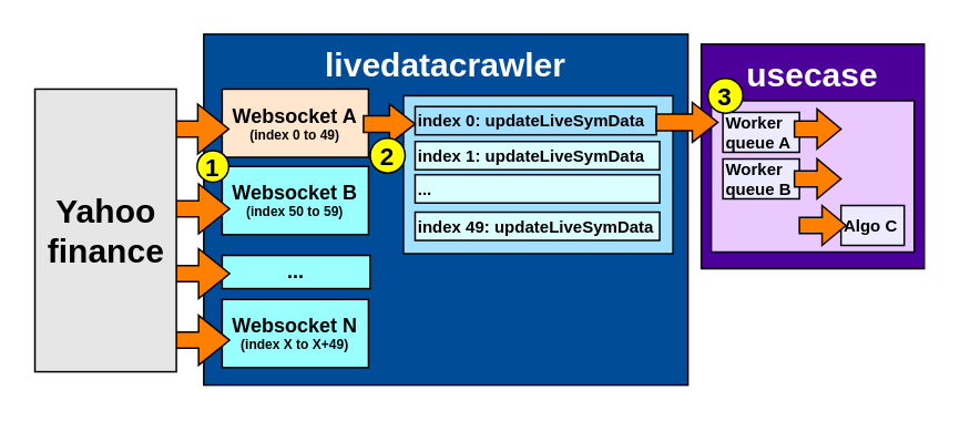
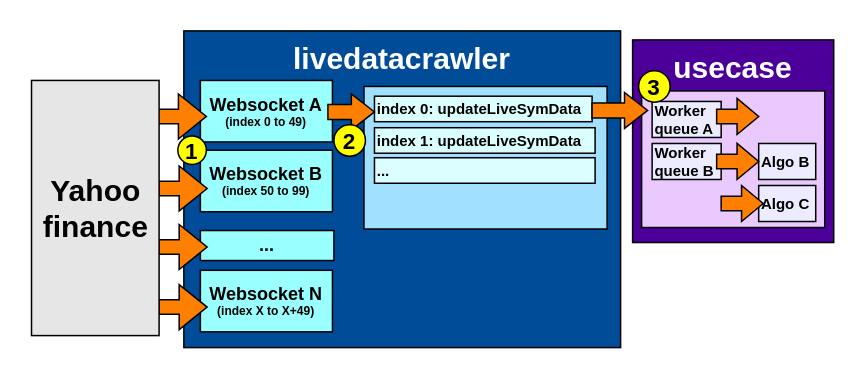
  <mxCell id="0" />
  <mxCell id="1" parent="0" />
  <mxCell id="2" value="usecase" style="rounded=0;whiteSpace=wrap;html=1;fontStyle=1;fontSize=20;verticalAlign=top;fillColor=#4C0099;fontColor=#FFFFFF;" vertex="1" parent="1"><mxGeometry x="421" y="26" width="134" height="135" as="geometry" /></mxCell>
  <mxCell id="3" value="livedatacrawler" style="rounded=0;whiteSpace=wrap;html=1;fontStyle=1;fontSize=20;verticalAlign=top;fillColor=#004C99;fontColor=#FFFFFF;" vertex="1" parent="1"><mxGeometry x="122" y="20" width="291" height="211" as="geometry" /></mxCell>
  <mxCell id="4" value="" style="rounded=0;whiteSpace=wrap;html=1;fontStyle=1;fontSize=10;align=left;fillColor=#EAC9FF;" vertex="1" parent="1"><mxGeometry x="427" y="60" width="122" height="91" as="geometry" /></mxCell>
  <mxCell id="5" value="" style="rounded=0;whiteSpace=wrap;html=1;fontStyle=1;fontSize=10;align=left;fillColor=#A1E0FF;" vertex="1" parent="1"><mxGeometry x="242" y="57" width="162" height="95" as="geometry" /></mxCell>
- <mxCell id="6" value="&lt;font style=&quot;font-size: 12px&quot;&gt;Websocket A&lt;br&gt;&lt;/font&gt;(index 0 to 49)" style="rounded=0;whiteSpace=wrap;html=1;fontStyle=1;fontSize=8;fillColor=#ffe6cc;" vertex="1" parent="1"><mxGeometry x="133" y="53" width="88" height="41" as="geometry" /></mxCell>
+ <mxCell id="6" value="&lt;font style=&quot;font-size: 12px&quot;&gt;Websocket A&lt;br&gt;&lt;/font&gt;(index 0 to 49)" style="rounded=0;whiteSpace=wrap;html=1;fontStyle=1;fontSize=8;fillColor=#99FFFF;" vertex="1" parent="1"><mxGeometry x="133" y="53" width="88" height="41" as="geometry" /></mxCell>
  <mxCell id="7" value="..." style="rounded=0;whiteSpace=wrap;html=1;fontStyle=1;fillColor=#99FFFF;" vertex="1" parent="1"><mxGeometry x="133" y="153" width="89" height="20" as="geometry" /></mxCell>
- <mxCell id="8" value="index 0: updateLiveSymData" style="rounded=0;whiteSpace=wrap;html=1;fontStyle=1;fontSize=10;align=left;fillColor=#a1e0ff;" vertex="1" parent="1"><mxGeometry x="249" y="63.5" width="145" height="17" as="geometry" /></mxCell>
- <mxCell id="9" value="&lt;font style=&quot;font-size: 12px&quot;&gt;Websocket B&lt;br&gt;&lt;/font&gt;(index 50 to 59)" style="rounded=0;whiteSpace=wrap;html=1;fontStyle=1;fontSize=8;fillColor=#99FFFF;" vertex="1" parent="1"><mxGeometry x="133" y="99.5" width="88" height="41" as="geometry" /></mxCell>
+ <mxCell id="8" value="index 0: updateLiveSymData" style="rounded=0;whiteSpace=wrap;html=1;fontStyle=1;fontSize=10;align=left;fillColor=#DBFEFF;" vertex="1" parent="1"><mxGeometry x="249" y="63.5" width="145" height="17" as="geometry" /></mxCell>
+ <mxCell id="9" value="&lt;font style=&quot;font-size: 12px&quot;&gt;Websocket B&lt;br&gt;&lt;/font&gt;(index 50 to 99)" style="rounded=0;whiteSpace=wrap;html=1;fontStyle=1;fontSize=8;fillColor=#99FFFF;" vertex="1" parent="1"><mxGeometry x="133" y="99.5" width="88" height="41" as="geometry" /></mxCell>
  <mxCell id="10" value="&lt;font style=&quot;font-size: 12px&quot;&gt;Websocket N&lt;br&gt;&lt;/font&gt;(index X to X+49)" style="rounded=0;whiteSpace=wrap;html=1;fontStyle=1;fontSize=8;fillColor=#99FFFF;" vertex="1" parent="1"><mxGeometry x="133" y="179.5" width="88" height="41" as="geometry" /></mxCell>
  <mxCell id="11" value="index 1: updateLiveSymData" style="rounded=0;whiteSpace=wrap;html=1;fontStyle=1;fontSize=10;align=left;fillColor=#DBFEFF;" vertex="1" parent="1"><mxGeometry x="249" y="84.5" width="147" height="17" as="geometry" /></mxCell>
- <mxCell id="12" value="index 49: updateLiveSymData" style="rounded=0;whiteSpace=wrap;html=1;fontStyle=1;fontSize=10;align=left;fillColor=#DBFEFF;" vertex="1" parent="1"><mxGeometry x="249" y="127" width="147" height="17" as="geometry" /></mxCell>
  <mxCell id="13" value="..." style="rounded=0;whiteSpace=wrap;html=1;fontStyle=1;fontSize=10;align=left;fillColor=#DBFEFF;" vertex="1" parent="1"><mxGeometry x="249" y="104.5" width="147" height="17" as="geometry" /></mxCell>
  <mxCell id="14" value="" style="html=1;shadow=0;dashed=0;align=center;verticalAlign=middle;shape=mxgraph.arrows2.arrow;dy=0.58;dx=15.4;notch=0;fontSize=10;fillColor=#FF8000;" vertex="1" parent="1"><mxGeometry x="394" y="61" width="37" height="24" as="geometry" /></mxCell>
  <mxCell id="15" value="" style="html=1;shadow=0;dashed=0;align=center;verticalAlign=middle;shape=mxgraph.arrows2.arrow;dy=0.68;dx=18.62;notch=0;fontSize=10;fillColor=#FF8000;" vertex="1" parent="1"><mxGeometry x="105" y="62" width="32" height="30" as="geometry" /></mxCell>
  <mxCell id="16" value="" style="html=1;shadow=0;dashed=0;align=center;verticalAlign=middle;shape=mxgraph.arrows2.arrow;dy=0.68;dx=18.62;notch=0;fontSize=10;fillColor=#FF8000;" vertex="1" parent="1"><mxGeometry x="105.5" y="110" width="32" height="30" as="geometry" /></mxCell>
  <mxCell id="17" value="" style="html=1;shadow=0;dashed=0;align=center;verticalAlign=middle;shape=mxgraph.arrows2.arrow;dy=0.68;dx=18.62;notch=0;fontSize=10;fillColor=#FF8000;" vertex="1" parent="1"><mxGeometry x="105.5" y="149" width="32" height="30" as="geometry" /></mxCell>
  <mxCell id="18" value="" style="html=1;shadow=0;dashed=0;align=center;verticalAlign=middle;shape=mxgraph.arrows2.arrow;dy=0.68;dx=18.62;notch=0;fontSize=10;fillColor=#FF8000;" vertex="1" parent="1"><mxGeometry x="105.5" y="189" width="32" height="30" as="geometry" /></mxCell>
  <mxCell id="19" value="Yahoo finance" style="rounded=0;whiteSpace=wrap;html=1;fontStyle=1;fontSize=20;fillColor=#E6E6E6;" vertex="1" parent="1"><mxGeometry x="20.5" y="53" width="85" height="170" as="geometry" /></mxCell>
  <mxCell id="20" value="Worker queue A" style="rounded=0;whiteSpace=wrap;html=1;fontStyle=1;fontSize=10;align=left;fillColor=#EDEBFF;" vertex="1" parent="1"><mxGeometry x="434" y="67" width="46" height="24" as="geometry" /></mxCell>
  <mxCell id="21" value="Worker queue B" style="rounded=0;whiteSpace=wrap;html=1;fontStyle=1;fontSize=10;align=left;fillColor=#EDEBFF;" vertex="1" parent="1"><mxGeometry x="434" y="95" width="46" height="24" as="geometry" /></mxCell>
  <mxCell id="22" value="" style="html=1;shadow=0;dashed=0;align=center;verticalAlign=middle;shape=mxgraph.arrows2.arrow;dy=0.6;dx=14.4;notch=0;fontSize=10;fillColor=#FF8000;" vertex="1" parent="1"><mxGeometry x="477" y="65" width="28" height="24" as="geometry" /></mxCell>
  <mxCell id="23" value="" style="html=1;shadow=0;dashed=0;align=center;verticalAlign=middle;shape=mxgraph.arrows2.arrow;dy=0.58;dx=15.4;notch=0;fontSize=10;fillColor=#FF8000;" vertex="1" parent="1"><mxGeometry x="218" y="62" width="31" height="24" as="geometry" /></mxCell>
+ <mxCell id="24" value="Algo B" style="rounded=0;whiteSpace=wrap;html=1;fontStyle=1;fontSize=10;align=left;fillColor=#EDEBFF;" vertex="1" parent="1"><mxGeometry x="505" y="95" width="38" height="24" as="geometry" /></mxCell>
  <mxCell id="25" value="" style="html=1;shadow=0;dashed=0;align=center;verticalAlign=middle;shape=mxgraph.arrows2.arrow;dy=0.6;dx=14.4;notch=0;fontSize=10;fillColor=#FF8000;" vertex="1" parent="1"><mxGeometry x="477" y="95" width="28" height="24" as="geometry" /></mxCell>
  <mxCell id="26" value="Algo C" style="rounded=0;whiteSpace=wrap;html=1;fontStyle=1;fontSize=10;align=left;fillColor=#EDEBFF;" vertex="1" parent="1"><mxGeometry x="505" y="123" width="38" height="24" as="geometry" /></mxCell>
  <mxCell id="27" value="" style="html=1;shadow=0;dashed=0;align=center;verticalAlign=middle;shape=mxgraph.arrows2.arrow;dy=0.6;dx=14.4;notch=0;fontSize=10;fillColor=#FF8000;" vertex="1" parent="1"><mxGeometry x="480" y="123" width="28" height="24" as="geometry" /></mxCell>
  <mxCell id="28" value="&lt;b style=&quot;font-size: 15px;&quot;&gt;&lt;font color=&quot;#000000&quot; style=&quot;font-size: 15px;&quot;&gt;1&lt;/font&gt;&lt;/b&gt;" style="ellipse;whiteSpace=wrap;html=1;aspect=fixed;fillColor=#FFFF00;fontSize=15;fontColor=#FFFFFF;align=center;" vertex="1" parent="1"><mxGeometry x="118" y="90" width="19" height="19" as="geometry" /></mxCell>
  <mxCell id="29" value="&lt;font color=&quot;#000000&quot; style=&quot;font-size: 15px;&quot;&gt;&lt;b style=&quot;font-size: 15px;&quot;&gt;2&lt;/b&gt;&lt;/font&gt;" style="ellipse;whiteSpace=wrap;html=1;aspect=fixed;fillColor=#FFFF00;fontSize=15;fontColor=#FFFFFF;align=center;" vertex="1" parent="1"><mxGeometry x="222" y="82.5" width="21" height="21" as="geometry" /></mxCell>
  <mxCell id="30" value="&lt;font color=&quot;#000000&quot; style=&quot;font-size: 15px&quot;&gt;&lt;b style=&quot;font-size: 15px&quot;&gt;3&lt;/b&gt;&lt;/font&gt;" style="ellipse;whiteSpace=wrap;html=1;aspect=fixed;fillColor=#FFFF00;fontSize=15;fontColor=#FFFFFF;align=center;" vertex="1" parent="1"><mxGeometry x="425" y="46.5" width="21" height="21" as="geometry" /></mxCell>
